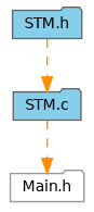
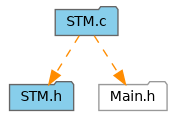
  digraph {
    node [fillcolor=skyblue fontname=Helvetica fontsize=10 shape=folder style=filled]
    edge [color=darkorange fontname=Helvetica fontsize=10 labelfontname=Helvetica labelfontsize=10 style=dashed]
    n1 [color=gray40 fontcolor=black height=0.2 label="STM.c" width=0.4]
    n2 [color=grey40 height=0.2 label="STM.h" width=0.4]
    n3 [color=grey60 fillcolor=white height=0.2 label="Main.h" width=0.4]
-   n2 -> n1
+   n1 -> n2
    n1 -> n3
  }
